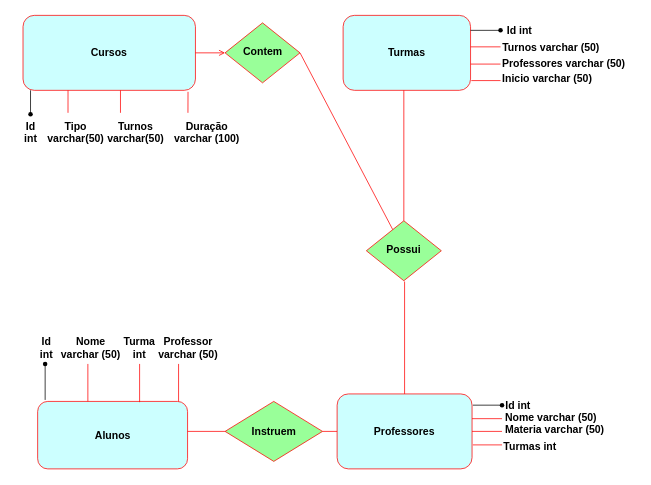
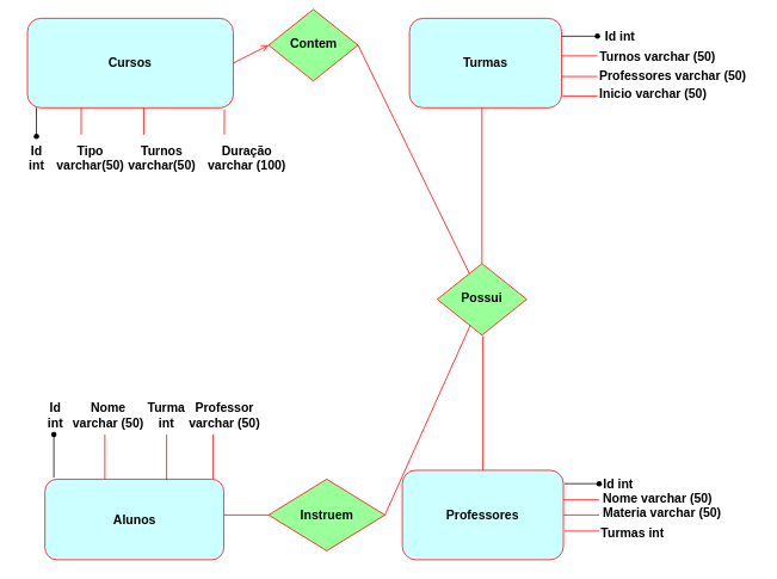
  <mxCell id="0" />
  <mxCell id="1" parent="0" />
  <mxCell id="2" value="Cursos" style="rounded=1;whiteSpace=wrap;html=1;fontSize=14;glass=0;strokeWidth=1;shadow=0;fillColor=#CCFFFF;strokeColor=#FF0000;fontStyle=1" parent="1" vertex="1"><mxGeometry x="30" y="20" width="230" height="100" as="geometry" /></mxCell>
- <mxCell id="3" value="Contem" style="rhombus;whiteSpace=wrap;html=1;shadow=0;fontFamily=Helvetica;fontSize=14;align=center;strokeWidth=1;spacing=6;spacingTop=-4;fillColor=#99FF99;fontStyle=1;strokeColor=#FF0000;" parent="1" vertex="1"><mxGeometry x="299.5" y="30" width="100" height="80" as="geometry" /></mxCell>
+ <mxCell id="3" value="Contem" style="rhombus;whiteSpace=wrap;html=1;shadow=0;fontFamily=Helvetica;fontSize=14;align=center;strokeWidth=1;spacing=6;spacingTop=-4;fillColor=#99FF99;fontStyle=1;strokeColor=#FF0000;" parent="1" vertex="1"><mxGeometry x="299.5" y="10" width="100" height="80" as="geometry" /></mxCell>
  <mxCell id="4" value="Possui" style="rhombus;whiteSpace=wrap;html=1;shadow=0;fontFamily=Helvetica;fontSize=14;align=center;strokeWidth=1;spacing=6;spacingTop=-4;fillColor=#99FF99;fontStyle=1;strokeColor=#FF0000;" parent="1" vertex="1"><mxGeometry x="488" y="294" width="100" height="80" as="geometry" /></mxCell>
  <mxCell id="5" value="Turmas" style="rounded=1;whiteSpace=wrap;html=1;fontSize=14;glass=0;strokeWidth=1;shadow=0;fillColor=#CCFFFF;strokeColor=#FF0000;fontStyle=1" parent="1" vertex="1"><mxGeometry x="457" y="20" width="170" height="100" as="geometry" /></mxCell>
  <mxCell id="6" value="Alunos" style="rounded=1;whiteSpace=wrap;html=1;fontSize=14;glass=0;strokeWidth=1;shadow=0;fillColor=#CCFFFF;fontStyle=1;strokeColor=#FF0000;" parent="1" vertex="1"><mxGeometry x="49.5" y="535" width="200" height="90" as="geometry" /></mxCell>
  <mxCell id="7" value="" style="endArrow=open;html=1;rounded=0;entryX=0;entryY=0.5;entryDx=0;entryDy=0;exitX=1;exitY=0.5;exitDx=0;exitDy=0;strokeColor=#FF0000;" parent="1" source="2" target="3" edge="1"><mxGeometry width="50" height="50" relative="1" as="geometry"><mxPoint x="410" y="430" as="sourcePoint" /><mxPoint x="460" y="380" as="targetPoint" /></mxGeometry></mxCell>
  <mxCell id="8" value="" style="endArrow=none;html=1;rounded=0;exitX=1;exitY=0.5;exitDx=0;exitDy=0;strokeColor=#FF0000;" parent="1" source="3" target="4" edge="1"><mxGeometry width="50" height="50" relative="1" as="geometry"><mxPoint x="410" y="430" as="sourcePoint" /><mxPoint x="460" y="380" as="targetPoint" /></mxGeometry></mxCell>
  <mxCell id="9" value="" style="endArrow=none;html=1;rounded=0;exitX=0.5;exitY=0;exitDx=0;exitDy=0;fontColor=#FF3333;strokeColor=#FF0000;" parent="1" source="4" edge="1"><mxGeometry width="50" height="50" relative="1" as="geometry"><mxPoint x="543" y="290" as="sourcePoint" /><mxPoint x="538" y="120" as="targetPoint" /></mxGeometry></mxCell>
  <mxCell id="10" value="" style="shape=waypoint;sketch=0;fillStyle=solid;size=6;pointerEvents=1;points=[];fillColor=none;resizable=0;rotatable=0;perimeter=centerPerimeter;snapToPoint=1;" parent="1" vertex="1"><mxGeometry x="30" y="142" width="20" height="20" as="geometry" /></mxCell>
  <mxCell id="11" value="Id&lt;br style=&quot;font-size: 14px;&quot;&gt;int" style="text;html=1;align=center;verticalAlign=middle;resizable=0;points=[];autosize=1;strokeColor=none;fillColor=none;fontSize=14;fontStyle=1" parent="1" vertex="1"><mxGeometry y="151" width="40" height="50" as="geometry" x="20" /></mxCell>
  <mxCell id="12" value="Professores" style="rounded=1;whiteSpace=wrap;html=1;fillColor=#CCFFFF;strokeColor=#FF0000;fontSize=14;fontStyle=1" parent="1" vertex="1"><mxGeometry x="449" y="525" width="180" height="100" as="geometry" /></mxCell>
  <mxCell id="13" value="" style="endArrow=none;html=1;rounded=0;entryX=0.5;entryY=1;entryDx=0;entryDy=0;exitX=0.5;exitY=0;exitDx=0;exitDy=0;strokeColor=#FF0000;" parent="1" source="12" edge="1"><mxGeometry width="50" height="50" relative="1" as="geometry"><mxPoint x="544" y="535" as="sourcePoint" /><mxPoint x="539" y="375" as="targetPoint" /></mxGeometry></mxCell>
  <mxCell id="14" value="Instruem" style="rhombus;whiteSpace=wrap;html=1;fillColor=#99FF99;fontStyle=1;fontSize=14;strokeColor=#FF0000;" parent="1" vertex="1"><mxGeometry x="299.5" y="535" width="130" height="80" as="geometry" /></mxCell>
- <mxCell id="15" value="" style="endArrow=none;html=1;rounded=0;strokeColor=#FF0000;entryX=0;entryY=0.5;entryDx=0;entryDy=0;exitX=1;exitY=0.5;exitDx=0;exitDy=0;" parent="1" source="14" target="12" edge="1"><mxGeometry width="50" height="50" relative="1" as="geometry"><mxPoint x="390" y="576" as="sourcePoint" /><mxPoint x="450.02" y="576" as="targetPoint" /></mxGeometry></mxCell>
+ <mxCell id="15" value="" style="endArrow=none;html=1;rounded=0;strokeColor=#FF0000;exitX=1;exitY=0.5;exitDx=0;exitDy=0;" parent="1" source="14" target="4" edge="1"><mxGeometry width="50" height="50" relative="1" as="geometry"><mxPoint x="390" y="576" as="sourcePoint" /><mxPoint x="450.02" y="576" as="targetPoint" /></mxGeometry></mxCell>
  <mxCell id="16" value="" style="endArrow=none;html=1;rounded=0;entryX=0;entryY=0.5;entryDx=0;entryDy=0;strokeColor=#FF0000;" parent="1" target="14" edge="1"><mxGeometry width="50" height="50" relative="1" as="geometry"><mxPoint x="249.5" y="575" as="sourcePoint" /><mxPoint x="319.5" y="575" as="targetPoint" /></mxGeometry></mxCell>
  <mxCell id="17" value="" style="endArrow=none;html=1;rounded=0;startArrow=none;entryX=0.7;entryY=0.65;entryDx=0;entryDy=0;entryPerimeter=0;" parent="1" source="24" target="24" edge="1"><mxGeometry width="50" height="50" relative="1" as="geometry"><mxPoint x="78.5" y="535" as="sourcePoint" /><mxPoint x="78.5" y="485" as="targetPoint" /></mxGeometry></mxCell>
  <mxCell id="18" value="Id&lt;br&gt;int" style="text;html=1;align=center;verticalAlign=middle;resizable=0;points=[];autosize=1;strokeColor=none;fillColor=none;fontSize=14;fontStyle=1" parent="1" vertex="1"><mxGeometry x="40.5" y="438" width="40" height="50" as="geometry" /></mxCell>
  <mxCell id="19" value="" style="endArrow=none;html=1;rounded=0;strokeColor=#FF0000;" parent="1" edge="1"><mxGeometry width="50" height="50" relative="1" as="geometry"><mxPoint x="116.5" y="535" as="sourcePoint" /><mxPoint x="116.5" y="485" as="targetPoint" /></mxGeometry></mxCell>
  <mxCell id="20" value="Nome&lt;br&gt;varchar (50)" style="text;html=1;align=center;verticalAlign=middle;resizable=0;points=[];autosize=1;strokeColor=none;fillColor=none;fontSize=14;fontStyle=1" parent="1" vertex="1"><mxGeometry x="69.5" y="438" width="100" height="50" as="geometry" /></mxCell>
  <mxCell id="21" value="" style="endArrow=none;html=1;rounded=0;exitX=0.68;exitY=0.011;exitDx=0;exitDy=0;exitPerimeter=0;strokeColor=#FF0000;" parent="1" source="6" edge="1"><mxGeometry width="50" height="50" relative="1" as="geometry"><mxPoint x="369.5" y="445" as="sourcePoint" /><mxPoint x="185.5" y="485" as="targetPoint" /></mxGeometry></mxCell>
  <mxCell id="22" value="Turma&lt;br&gt;int" style="text;html=1;align=center;verticalAlign=middle;resizable=0;points=[];autosize=1;strokeColor=none;fillColor=none;fontSize=14;fontStyle=1" parent="1" vertex="1"><mxGeometry x="149.5" y="438" width="70" height="50" as="geometry" /></mxCell>
  <mxCell id="23" value="" style="endArrow=none;html=1;rounded=0;strokeColor=#000000;exitX=0.05;exitY=-0.022;exitDx=0;exitDy=0;exitPerimeter=0;entryX=0.75;entryY=1.05;entryDx=0;entryDy=0;entryPerimeter=0;" parent="1" source="6" target="24" edge="1"><mxGeometry width="50" height="50" relative="1" as="geometry"><mxPoint x="79.5" y="535" as="sourcePoint" /><mxPoint x="78.5" y="485" as="targetPoint" /></mxGeometry></mxCell>
  <mxCell id="24" value="" style="shape=waypoint;sketch=0;fillStyle=solid;size=6;pointerEvents=1;points=[];fillColor=none;resizable=0;rotatable=0;perimeter=centerPerimeter;snapToPoint=1;fontSize=12;" parent="1" vertex="1"><mxGeometry x="49.5" y="475" width="20" height="20" as="geometry" /></mxCell>
  <mxCell id="25" value="Professor&lt;br&gt;varchar (50)" style="text;html=1;align=center;verticalAlign=middle;resizable=0;points=[];autosize=1;strokeColor=none;fillColor=none;fontSize=14;fontStyle=1" parent="1" vertex="1"><mxGeometry x="199.5" y="438" width="100" height="50" as="geometry" /></mxCell>
  <mxCell id="26" value="" style="endArrow=none;html=1;rounded=0;strokeColor=#FF0000;exitX=0.94;exitY=0;exitDx=0;exitDy=0;exitPerimeter=0;" parent="1" source="6" edge="1"><mxGeometry width="50" height="50" relative="1" as="geometry"><mxPoint x="209.5" y="535" as="sourcePoint" /><mxPoint x="237.5" y="485" as="targetPoint" /></mxGeometry></mxCell>
  <mxCell id="27" value="" style="endArrow=none;html=1;rounded=0;strokeColor=#FF0000;entryX=0.261;entryY=1;entryDx=0;entryDy=0;entryPerimeter=0;" parent="1" target="2" edge="1"><mxGeometry width="50" height="50" relative="1" as="geometry"><mxPoint x="90" y="150" as="sourcePoint" /><mxPoint x="100" y="120" as="targetPoint" /></mxGeometry></mxCell>
  <mxCell id="28" value="Tipo&lt;br style=&quot;font-size: 14px;&quot;&gt;varchar(50)" style="text;html=1;align=center;verticalAlign=middle;resizable=0;points=[];autosize=1;strokeColor=none;fillColor=none;fontSize=14;fontStyle=1" parent="1" vertex="1"><mxGeometry x="50" y="151" width="100" height="50" as="geometry" /></mxCell>
  <mxCell id="29" value="" style="endArrow=none;html=1;rounded=0;strokeColor=#FF0000;exitX=0.3;exitY=-0.02;exitDx=0;exitDy=0;exitPerimeter=0;" parent="1" source="30" edge="1"><mxGeometry width="50" height="50" relative="1" as="geometry"><mxPoint x="160" y="160" as="sourcePoint" /><mxPoint x="160" y="120" as="targetPoint" /></mxGeometry></mxCell>
  <mxCell id="30" value="Turnos&lt;br style=&quot;font-size: 14px;&quot;&gt;varchar(50)" style="text;html=1;align=center;verticalAlign=middle;resizable=0;points=[];autosize=1;strokeColor=none;fillColor=none;fontSize=14;fontStyle=1" parent="1" vertex="1"><mxGeometry x="130" y="151" width="100" height="50" as="geometry" /></mxCell>
  <mxCell id="31" value="" style="endArrow=none;html=1;rounded=0;exitX=0.4;exitY=0.65;exitDx=0;exitDy=0;exitPerimeter=0;" parent="1" source="32" edge="1"><mxGeometry width="50" height="50" relative="1" as="geometry"><mxPoint x="647" y="45" as="sourcePoint" /><mxPoint x="627" y="40" as="targetPoint" /></mxGeometry></mxCell>
  <mxCell id="32" value="" style="shape=waypoint;sketch=0;fillStyle=solid;size=6;pointerEvents=1;points=[];fillColor=none;resizable=0;rotatable=0;perimeter=centerPerimeter;snapToPoint=1;" parent="1" vertex="1"><mxGeometry x="657" y="30" width="20" height="20" as="geometry" /></mxCell>
  <mxCell id="33" value="Id int" style="text;html=1;align=center;verticalAlign=middle;resizable=0;points=[];autosize=1;strokeColor=none;fillColor=none;fontStyle=1;fontSize=14;" parent="1" vertex="1"><mxGeometry x="662" y="25" width="60" height="30" as="geometry" /></mxCell>
  <mxCell id="34" value="" style="endArrow=none;html=1;rounded=0;strokeColor=#FF0000;" parent="1" edge="1"><mxGeometry width="50" height="50" relative="1" as="geometry"><mxPoint x="667" y="62" as="sourcePoint" /><mxPoint x="627" y="62" as="targetPoint" /></mxGeometry></mxCell>
  <mxCell id="35" value="Turnos varchar (50)" style="text;html=1;align=center;verticalAlign=middle;resizable=0;points=[];autosize=1;strokeColor=none;fillColor=none;fontSize=14;fontStyle=1" parent="1" vertex="1"><mxGeometry x="659" y="48" width="150" height="30" as="geometry" /></mxCell>
  <mxCell id="36" value="" style="endArrow=none;html=1;rounded=0;" parent="1" edge="1"><mxGeometry width="50" height="50" relative="1" as="geometry"><mxPoint x="399" y="395" as="sourcePoint" /><mxPoint x="399" y="395" as="targetPoint" /></mxGeometry></mxCell>
  <mxCell id="37" value="Professores varchar (50)" style="text;html=1;align=center;verticalAlign=middle;resizable=0;points=[];autosize=1;strokeColor=none;fillColor=none;fontSize=14;fontStyle=1" parent="1" vertex="1"><mxGeometry x="656" y="70" width="190" height="30" as="geometry" /></mxCell>
  <mxCell id="38" value="" style="endArrow=none;html=1;rounded=0;entryX=1;entryY=0.65;entryDx=0;entryDy=0;entryPerimeter=0;strokeColor=#FF0000;" parent="1" target="5" edge="1"><mxGeometry width="50" height="50" relative="1" as="geometry"><mxPoint x="667" y="85" as="sourcePoint" /><mxPoint x="357" y="390" as="targetPoint" /></mxGeometry></mxCell>
  <mxCell id="39" value="Duração&lt;br style=&quot;font-size: 14px;&quot;&gt;varchar (100)" style="text;html=1;align=center;verticalAlign=middle;resizable=0;points=[];autosize=1;strokeColor=none;fillColor=none;fontSize=14;fontStyle=1" parent="1" vertex="1"><mxGeometry x="220" y="151" width="110" height="50" as="geometry" /></mxCell>
  <mxCell id="40" value="" style="endArrow=none;html=1;rounded=0;entryX=0.957;entryY=1.02;entryDx=0;entryDy=0;entryPerimeter=0;strokeColor=#FF0000;" parent="1" target="2" edge="1"><mxGeometry width="50" height="50" relative="1" as="geometry"><mxPoint x="250" y="150" as="sourcePoint" /><mxPoint x="204" y="120" as="targetPoint" /></mxGeometry></mxCell>
  <mxCell id="41" value="" style="endArrow=none;html=1;rounded=0;entryX=1.006;entryY=0.87;entryDx=0;entryDy=0;entryPerimeter=0;strokeColor=#FF0000;" parent="1" target="5" edge="1"><mxGeometry width="50" height="50" relative="1" as="geometry"><mxPoint x="667" y="107" as="sourcePoint" /><mxPoint x="357" y="170" as="targetPoint" /></mxGeometry></mxCell>
  <mxCell id="42" value="Inicio varchar (50)" style="text;html=1;align=center;verticalAlign=middle;resizable=0;points=[];autosize=1;strokeColor=none;fillColor=none;fontSize=14;fontStyle=1" parent="1" vertex="1"><mxGeometry x="659" y="90" width="140" height="30" as="geometry" /></mxCell>
  <mxCell id="43" value="" style="endArrow=none;html=1;rounded=0;exitX=1.006;exitY=0.15;exitDx=0;exitDy=0;exitPerimeter=0;" parent="1" source="12" edge="1"><mxGeometry width="50" height="50" relative="1" as="geometry"><mxPoint x="309" y="520" as="sourcePoint" /><mxPoint x="669" y="540" as="targetPoint" /></mxGeometry></mxCell>
  <mxCell id="44" value="Nome varchar (50)" style="text;html=1;align=center;verticalAlign=middle;resizable=0;points=[];autosize=1;strokeColor=none;fillColor=none;fontSize=14;fontStyle=1" parent="1" vertex="1"><mxGeometry x="659" y="542" width="150" height="30" as="geometry" /></mxCell>
  <mxCell id="45" value="" style="shape=waypoint;sketch=0;size=6;pointerEvents=1;points=[];fillColor=none;resizable=0;rotatable=0;perimeter=centerPerimeter;snapToPoint=1;" parent="1" vertex="1"><mxGeometry x="659" y="530" width="20" height="20" as="geometry" /></mxCell>
  <mxCell id="46" value="Id int" style="text;html=1;align=center;verticalAlign=middle;resizable=0;points=[];autosize=1;strokeColor=none;fillColor=none;fontSize=14;fontStyle=1" parent="1" vertex="1"><mxGeometry x="660" y="525" width="60" height="30" as="geometry" /></mxCell>
  <mxCell id="47" value="" style="endArrow=none;html=1;rounded=0;strokeColor=#FF0000;" parent="1" edge="1"><mxGeometry width="50" height="50" relative="1" as="geometry"><mxPoint x="669" y="558" as="sourcePoint" /><mxPoint x="629" y="558" as="targetPoint" /></mxGeometry></mxCell>
  <mxCell id="48" value="Materia varchar (50)" style="text;html=1;align=center;verticalAlign=middle;resizable=0;points=[];autosize=1;strokeColor=none;fillColor=none;fontSize=14;fontStyle=1" parent="1" vertex="1"><mxGeometry x="659" y="558" width="160" height="30" as="geometry" /></mxCell>
  <mxCell id="49" value="" style="endArrow=none;html=1;rounded=0;exitX=1;exitY=0.5;exitDx=0;exitDy=0;strokeColor=#FF0000;" parent="1" source="12" edge="1"><mxGeometry width="50" height="50" relative="1" as="geometry"><mxPoint x="309" y="520" as="sourcePoint" /><mxPoint x="669" y="575" as="targetPoint" /></mxGeometry></mxCell>
  <mxCell id="50" value="Turmas int" style="text;html=1;align=center;verticalAlign=middle;resizable=0;points=[];autosize=1;strokeColor=none;fillColor=none;fontSize=14;fontStyle=1" parent="1" vertex="1"><mxGeometry x="661" y="580" width="90" height="30" as="geometry" /></mxCell>
  <mxCell id="51" value="" style="endArrow=none;html=1;rounded=0;exitX=1.006;exitY=0.68;exitDx=0;exitDy=0;exitPerimeter=0;strokeColor=#FF0000;" parent="1" source="12" edge="1"><mxGeometry width="50" height="50" relative="1" as="geometry"><mxPoint x="309" y="520" as="sourcePoint" /><mxPoint x="669" y="593" as="targetPoint" /></mxGeometry></mxCell>
  <mxCell id="52" value="" style="endArrow=none;html=1;rounded=1;strokeColor=#000000;fontSize=12;fontColor=#000000;" parent="1" source="11" edge="1"><mxGeometry width="50" height="50" relative="1" as="geometry"><mxPoint x="410" y="420" as="sourcePoint" /><mxPoint x="40" y="120" as="targetPoint" /></mxGeometry></mxCell>
